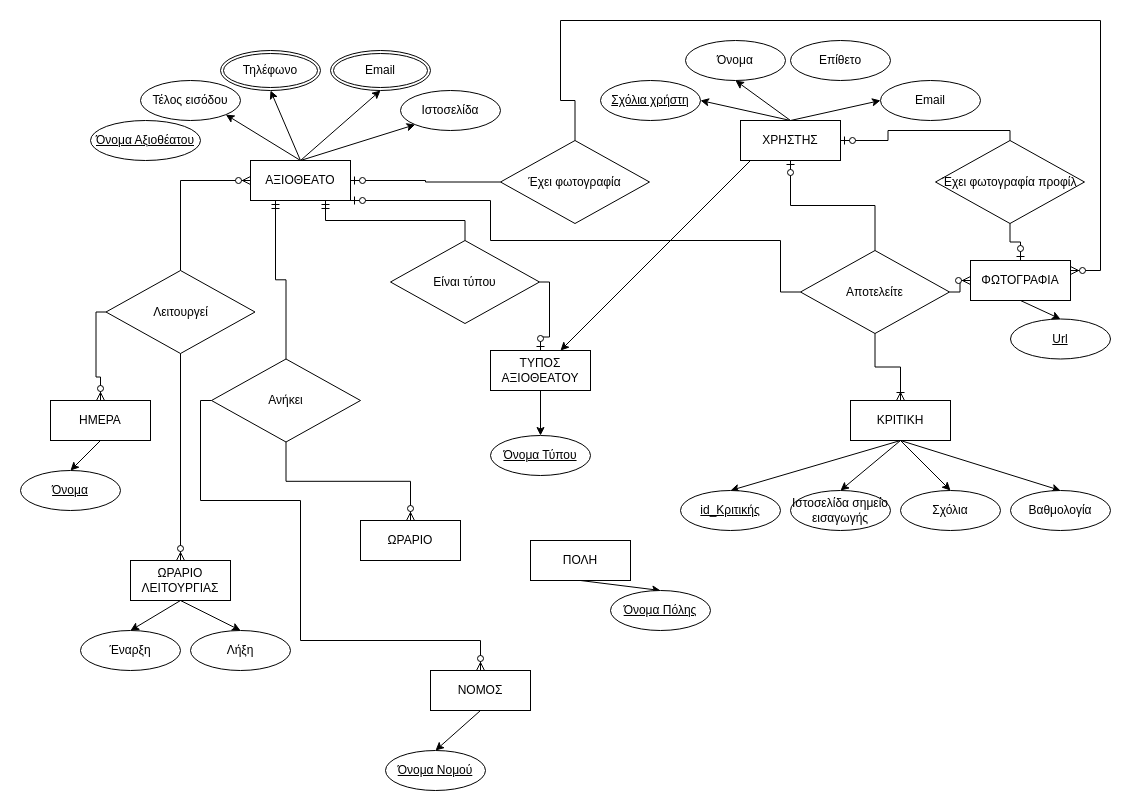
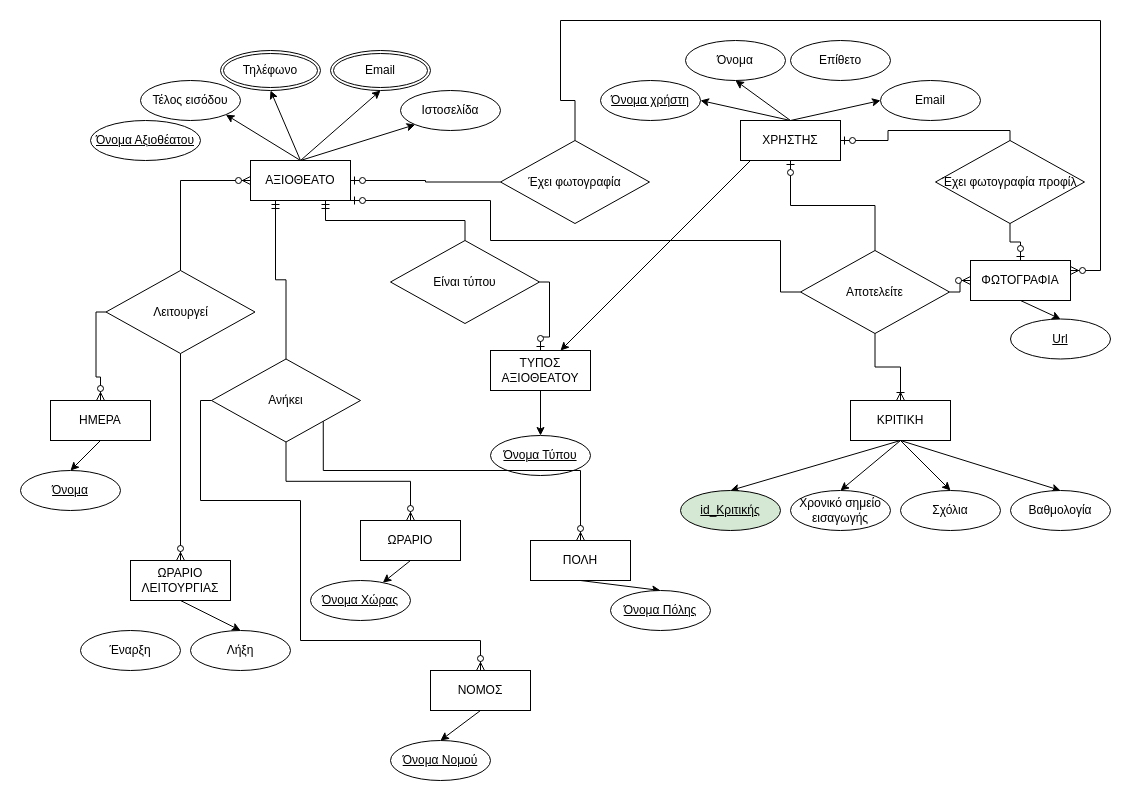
  <mxCell id="0" />
  <mxCell id="1" parent="0" />
  <mxCell id="2" style="rounded=0;orthogonalLoop=1;jettySize=auto;html=1;exitX=0.5;exitY=1;exitDx=0;exitDy=0;entryX=0.5;entryY=0;entryDx=0;entryDy=0;" parent="1" source="3" target="32" edge="1"><mxGeometry relative="1" as="geometry" /></mxCell>
  <mxCell id="3" value="ΗΜΕΡΑ" style="whiteSpace=wrap;html=1;align=center;" parent="1" vertex="1"><mxGeometry x="50" y="400" width="100" height="40" as="geometry" /></mxCell>
- <mxCell id="4" style="rounded=0;orthogonalLoop=1;jettySize=auto;html=1;exitX=0.5;exitY=1;exitDx=0;exitDy=0;entryX=0.5;entryY=0;entryDx=0;entryDy=0;" parent="1" source="6" target="33" edge="1"><mxGeometry relative="1" as="geometry" /></mxCell>
  <mxCell id="5" style="rounded=0;orthogonalLoop=1;jettySize=auto;html=1;exitX=0.5;exitY=1;exitDx=0;exitDy=0;entryX=0.5;entryY=0;entryDx=0;entryDy=0;" parent="1" source="6" target="34" edge="1"><mxGeometry relative="1" as="geometry" /></mxCell>
  <mxCell id="6" value="ΩΡΑΡΙΟ ΛΕΙΤΟΥΡΓΙΑΣ" style="whiteSpace=wrap;html=1;align=center;" parent="1" vertex="1"><mxGeometry x="130" y="560" width="100" height="40" as="geometry" /></mxCell>
  <mxCell id="7" value="" style="rounded=0;orthogonalLoop=1;jettySize=auto;html=1;entryX=0.5;entryY=0;entryDx=0;entryDy=0;" parent="1" source="8" target="35" edge="1"><mxGeometry relative="1" as="geometry" /></mxCell>
  <mxCell id="8" value="ΤΥΠΟΣ ΑΞΙΟΘΕΑΤΟΥ" style="whiteSpace=wrap;html=1;align=center;" parent="1" vertex="1"><mxGeometry x="490" y="350" width="100" height="40" as="geometry" /></mxCell>
  <mxCell id="9" style="rounded=0;orthogonalLoop=1;jettySize=auto;html=1;exitX=0.5;exitY=1;exitDx=0;exitDy=0;entryX=0.5;entryY=0;entryDx=0;entryDy=0;" parent="1" source="10" target="39" edge="1"><mxGeometry relative="1" as="geometry" /></mxCell>
  <mxCell id="10" value="ΝΟΜΟΣ" style="whiteSpace=wrap;html=1;align=center;" parent="1" vertex="1"><mxGeometry x="430" y="670" width="100" height="40" as="geometry" /></mxCell>
+ <mxCell id="11" style="rounded=0;orthogonalLoop=1;jettySize=auto;html=1;exitX=0.5;exitY=1;exitDx=0;exitDy=0;" parent="1" source="12" target="38" edge="1"><mxGeometry relative="1" as="geometry" /></mxCell>
  <mxCell id="12" value="ΩΡΑΡΙΟ" style="whiteSpace=wrap;html=1;align=center;" parent="1" vertex="1"><mxGeometry x="360" y="520" width="100" height="40" as="geometry" /></mxCell>
  <mxCell id="13" style="rounded=0;orthogonalLoop=1;jettySize=auto;html=1;exitX=0.5;exitY=1;exitDx=0;exitDy=0;entryX=0.5;entryY=0;entryDx=0;entryDy=0;" parent="1" source="14" target="37" edge="1"><mxGeometry relative="1" as="geometry" /></mxCell>
  <mxCell id="14" value="ΠΟΛΗ" style="whiteSpace=wrap;html=1;align=center;" parent="1" vertex="1"><mxGeometry x="530" y="540" width="100" height="40" as="geometry" /></mxCell>
  <mxCell id="15" style="rounded=0;orthogonalLoop=1;jettySize=auto;html=1;exitX=0.5;exitY=1;exitDx=0;exitDy=0;entryX=0.5;entryY=0;entryDx=0;entryDy=0;" parent="1" source="19" target="36" edge="1"><mxGeometry relative="1" as="geometry" /></mxCell>
  <mxCell id="16" style="rounded=0;orthogonalLoop=1;jettySize=auto;html=1;exitX=0.5;exitY=1;exitDx=0;exitDy=0;entryX=0.5;entryY=0;entryDx=0;entryDy=0;" parent="1" source="19" target="40" edge="1"><mxGeometry relative="1" as="geometry"><mxPoint x="845" y="490" as="targetPoint" /></mxGeometry></mxCell>
  <mxCell id="17" style="rounded=0;orthogonalLoop=1;jettySize=auto;html=1;exitX=0.5;exitY=1;exitDx=0;exitDy=0;entryX=0.5;entryY=0;entryDx=0;entryDy=0;" parent="1" source="19" target="41" edge="1"><mxGeometry relative="1" as="geometry" /></mxCell>
  <mxCell id="18" style="rounded=0;orthogonalLoop=1;jettySize=auto;html=1;exitX=0.5;exitY=1;exitDx=0;exitDy=0;entryX=0.5;entryY=0;entryDx=0;entryDy=0;" parent="1" source="19" target="42" edge="1"><mxGeometry relative="1" as="geometry" /></mxCell>
  <mxCell id="19" value="ΚΡΙΤΙΚΗ" style="whiteSpace=wrap;html=1;align=center;" parent="1" vertex="1"><mxGeometry x="850" y="400" width="100" height="40" as="geometry" /></mxCell>
  <mxCell id="20" style="rounded=0;orthogonalLoop=1;jettySize=auto;html=1;exitX=0.5;exitY=0;exitDx=0;exitDy=0;entryX=1;entryY=0.5;entryDx=0;entryDy=0;" parent="1" source="24" target="43" edge="1"><mxGeometry relative="1" as="geometry" /></mxCell>
  <mxCell id="21" style="rounded=0;orthogonalLoop=1;jettySize=auto;html=1;exitX=0.5;exitY=0;exitDx=0;exitDy=0;entryX=0.5;entryY=1;entryDx=0;entryDy=0;" parent="1" source="24" target="45" edge="1"><mxGeometry relative="1" as="geometry" /></mxCell>
  <mxCell id="22" style="rounded=0;orthogonalLoop=1;jettySize=auto;html=1;exitX=0.5;exitY=0;exitDx=0;exitDy=0;" parent="1" source="24" target="8" edge="1"><mxGeometry relative="1" as="geometry" /></mxCell>
  <mxCell id="23" style="rounded=0;orthogonalLoop=1;jettySize=auto;html=1;exitX=0.5;exitY=0;exitDx=0;exitDy=0;entryX=0;entryY=0.5;entryDx=0;entryDy=0;" parent="1" source="24" target="46" edge="1"><mxGeometry relative="1" as="geometry" /></mxCell>
  <mxCell id="24" value="ΧΡΗΣΤΗΣ" style="whiteSpace=wrap;html=1;align=center;" parent="1" vertex="1"><mxGeometry x="740" y="120" width="100" height="40" as="geometry" /></mxCell>
  <mxCell id="25" style="rounded=0;orthogonalLoop=1;jettySize=auto;html=1;exitX=0.5;exitY=1;exitDx=0;exitDy=0;entryX=0.5;entryY=0;entryDx=0;entryDy=0;" parent="1" source="26" target="47" edge="1"><mxGeometry relative="1" as="geometry" /></mxCell>
  <mxCell id="26" value="ΦΩΤΟΓΡΑΦΙΑ" style="whiteSpace=wrap;html=1;align=center;" parent="1" vertex="1"><mxGeometry x="970" y="260" width="100" height="40" as="geometry" /></mxCell>
  <mxCell id="27" style="rounded=0;orthogonalLoop=1;jettySize=auto;html=1;exitX=0.5;exitY=0;exitDx=0;exitDy=0;entryX=1;entryY=1;entryDx=0;entryDy=0;" parent="1" source="31" target="50" edge="1"><mxGeometry relative="1" as="geometry" /></mxCell>
  <mxCell id="28" style="rounded=0;orthogonalLoop=1;jettySize=auto;html=1;exitX=0.5;exitY=0;exitDx=0;exitDy=0;entryX=0.5;entryY=1;entryDx=0;entryDy=0;" parent="1" source="31" target="51" edge="1"><mxGeometry relative="1" as="geometry" /></mxCell>
  <mxCell id="29" style="rounded=0;orthogonalLoop=1;jettySize=auto;html=1;exitX=0.5;exitY=0;exitDx=0;exitDy=0;entryX=0.5;entryY=1;entryDx=0;entryDy=0;" parent="1" source="31" target="52" edge="1"><mxGeometry relative="1" as="geometry" /></mxCell>
  <mxCell id="30" style="rounded=0;orthogonalLoop=1;jettySize=auto;html=1;exitX=0.5;exitY=0;exitDx=0;exitDy=0;entryX=0;entryY=1;entryDx=0;entryDy=0;" parent="1" source="31" target="53" edge="1"><mxGeometry relative="1" as="geometry" /></mxCell>
  <mxCell id="31" value="ΑΞΙΟΘΕΑΤΟ" style="whiteSpace=wrap;html=1;align=center;" parent="1" vertex="1"><mxGeometry x="250" width="100" height="40" as="geometry" y="160" /></mxCell>
  <mxCell id="32" value="Όνομα" style="ellipse;whiteSpace=wrap;html=1;align=center;fontStyle=4;" parent="1" vertex="1"><mxGeometry x="20" y="470" width="100" height="40" as="geometry" /></mxCell>
  <mxCell id="33" value="Έναρξη" style="ellipse;whiteSpace=wrap;html=1;align=center;" parent="1" vertex="1"><mxGeometry x="80" y="630" width="100" height="40" as="geometry" /></mxCell>
  <mxCell id="34" value="Λήξη" style="ellipse;whiteSpace=wrap;html=1;align=center;" parent="1" vertex="1"><mxGeometry x="190" y="630" width="100" height="40" as="geometry" /></mxCell>
  <mxCell id="35" value="Όνομα Τύπου" style="ellipse;whiteSpace=wrap;html=1;align=center;fontStyle=4;" parent="1" vertex="1"><mxGeometry x="490" y="435" width="100" height="40" as="geometry" /></mxCell>
- <mxCell id="36" value="id_Κριτικής" style="ellipse;whiteSpace=wrap;html=1;align=center;fontStyle=4;" parent="1" vertex="1"><mxGeometry x="680" y="490" width="100" height="40" as="geometry" /></mxCell>
+ <mxCell id="36" value="id_Κριτικής" style="ellipse;whiteSpace=wrap;html=1;align=center;fontStyle=4;fillColor=#d5e8d4;" parent="1" vertex="1"><mxGeometry x="680" y="490" width="100" height="40" as="geometry" /></mxCell>
  <mxCell id="37" value="Όνομα Πόλης" style="ellipse;whiteSpace=wrap;html=1;align=center;fontStyle=4;" parent="1" vertex="1"><mxGeometry x="610" y="590" width="100" height="40" as="geometry" /></mxCell>
- <mxCell id="39" value="Όνομα Νομού" style="ellipse;whiteSpace=wrap;html=1;align=center;fontStyle=4;" parent="1" vertex="1"><mxGeometry x="385" y="750" width="100" height="40" as="geometry" /></mxCell>
- <mxCell id="40" value="Ιστοσελίδα σημείο εισαγωγής" style="ellipse;whiteSpace=wrap;html=1;align=center;" parent="1" vertex="1"><mxGeometry x="790" y="490" width="100" height="40" as="geometry" /></mxCell>
+ <mxCell id="38" value="Όνομα Χώρας" style="ellipse;whiteSpace=wrap;html=1;align=center;fontStyle=4;" parent="1" vertex="1"><mxGeometry y="580" width="100" height="40" as="geometry" x="310" /></mxCell>
+ <mxCell id="39" value="Όνομα Νομού" style="ellipse;whiteSpace=wrap;html=1;align=center;fontStyle=4;" parent="1" vertex="1"><mxGeometry x="390" y="740" width="100" height="40" as="geometry" /></mxCell>
+ <mxCell id="40" value="Χρονικό σημείο εισαγωγής" style="ellipse;whiteSpace=wrap;html=1;align=center;" parent="1" vertex="1"><mxGeometry x="790" y="490" width="100" height="40" as="geometry" /></mxCell>
  <mxCell id="41" value="Σχόλια" style="ellipse;whiteSpace=wrap;html=1;align=center;" parent="1" vertex="1"><mxGeometry x="900" y="490" width="100" height="40" as="geometry" /></mxCell>
  <mxCell id="42" value="Βαθμολογία" style="ellipse;whiteSpace=wrap;html=1;align=center;" parent="1" vertex="1"><mxGeometry x="1010" y="490" width="100" height="40" as="geometry" /></mxCell>
- <mxCell id="43" value="Σχόλια χρήστη" style="ellipse;whiteSpace=wrap;html=1;align=center;fontStyle=4;" parent="1" vertex="1"><mxGeometry x="600" y="80" width="100" height="40" as="geometry" /></mxCell>
+ <mxCell id="43" value="Όνομα χρήστη" style="ellipse;whiteSpace=wrap;html=1;align=center;fontStyle=4;" parent="1" vertex="1"><mxGeometry x="600" y="80" width="100" height="40" as="geometry" /></mxCell>
  <mxCell id="44" value="Επίθετο" style="ellipse;whiteSpace=wrap;html=1;align=center;" parent="1" vertex="1"><mxGeometry x="790" y="40" width="100" height="40" as="geometry" /></mxCell>
  <mxCell id="45" value="Όνομα" style="ellipse;whiteSpace=wrap;html=1;align=center;" parent="1" vertex="1"><mxGeometry x="685" y="40" width="100" height="40" as="geometry" /></mxCell>
  <mxCell id="46" value="Email" style="ellipse;whiteSpace=wrap;html=1;align=center;" parent="1" vertex="1"><mxGeometry x="880" y="80" width="100" height="40" as="geometry" /></mxCell>
  <mxCell id="47" value="Url" style="ellipse;whiteSpace=wrap;html=1;align=center;fontStyle=4;" parent="1" vertex="1"><mxGeometry x="1010" y="318.5" width="100" height="40" as="geometry" /></mxCell>
  <mxCell id="48" value="Έχει φωτογραφία προφίλ" style="shape=rhombus;perimeter=rhombusPerimeter;whiteSpace=wrap;html=1;align=center;" parent="1" vertex="1"><mxGeometry x="935" y="140" width="149" height="83" as="geometry" /></mxCell>
  <mxCell id="49" value="Όνομα Αξιοθέατου" style="ellipse;whiteSpace=wrap;html=1;align=center;fontStyle=4;" parent="1" vertex="1"><mxGeometry x="90" y="120" width="110" height="40" as="geometry" /></mxCell>
  <mxCell id="50" value="Τέλος εισόδου" style="ellipse;whiteSpace=wrap;html=1;align=center;" parent="1" vertex="1"><mxGeometry x="140" y="80" width="100" height="40" as="geometry" /></mxCell>
  <mxCell id="51" value="Τηλέφωνο" style="ellipse;shape=doubleEllipse;margin=3;whiteSpace=wrap;html=1;align=center;" parent="1" vertex="1"><mxGeometry x="220" y="50" width="100" height="40" as="geometry" /></mxCell>
  <mxCell id="52" value="Email" style="ellipse;shape=doubleEllipse;margin=3;whiteSpace=wrap;html=1;align=center;" parent="1" vertex="1"><mxGeometry x="330" y="50" width="100" height="40" as="geometry" /></mxCell>
  <mxCell id="53" value="Ιστοσελίδα" style="ellipse;whiteSpace=wrap;html=1;align=center;" parent="1" vertex="1"><mxGeometry x="400" y="90" width="100" height="40" as="geometry" /></mxCell>
  <mxCell id="54" value="Λειτουργεί" style="shape=rhombus;perimeter=rhombusPerimeter;whiteSpace=wrap;html=1;align=center;" parent="1" vertex="1"><mxGeometry x="105.5" y="270" width="149" height="83" as="geometry" /></mxCell>
  <mxCell id="55" value="Είναι τύπου" style="shape=rhombus;perimeter=rhombusPerimeter;whiteSpace=wrap;html=1;align=center;" parent="1" vertex="1"><mxGeometry x="390" y="240" width="149" height="83" as="geometry" /></mxCell>
  <mxCell id="56" value="Αποτελείτε" style="shape=rhombus;perimeter=rhombusPerimeter;whiteSpace=wrap;html=1;align=center;" parent="1" vertex="1"><mxGeometry x="800" y="250" width="149" height="83" as="geometry" /></mxCell>
  <mxCell id="57" value="Έχει φωτογραφία" style="shape=rhombus;perimeter=rhombusPerimeter;whiteSpace=wrap;html=1;align=center;aspect=fixed;" parent="1" vertex="1"><mxGeometry x="500" y="140" width="149" height="83" as="geometry" /></mxCell>
  <mxCell id="58" value="Ανήκει" style="shape=rhombus;perimeter=rhombusPerimeter;whiteSpace=wrap;html=1;align=center;" parent="1" vertex="1"><mxGeometry x="211" y="358.5" width="149" height="83" as="geometry" /></mxCell>
  <mxCell id="59" value="" style="fontSize=12;html=1;endArrow=ERzeroToMany;endFill=1;rounded=0;entryX=0;entryY=0.5;entryDx=0;entryDy=0;exitX=0.5;exitY=0;exitDx=0;exitDy=0;" parent="1" source="54" target="31" edge="1"><mxGeometry width="100" height="100" relative="1" as="geometry"><mxPoint x="240" y="360" as="sourcePoint" /><mxPoint x="340" y="260" as="targetPoint" /><Array as="points"><mxPoint x="180" y="180" /></Array></mxGeometry></mxCell>
  <mxCell id="60" value="" style="edgeStyle=orthogonalEdgeStyle;fontSize=12;html=1;endArrow=ERzeroToMany;endFill=1;rounded=0;entryX=0;entryY=0.5;entryDx=0;entryDy=0;exitX=1;exitY=0.5;exitDx=0;exitDy=0;" parent="1" source="56" target="26" edge="1"><mxGeometry width="100" height="100" relative="1" as="geometry"><mxPoint x="690" y="310" as="sourcePoint" /><mxPoint x="910" y="410" as="targetPoint" /></mxGeometry></mxCell>
  <mxCell id="61" value="" style="edgeStyle=orthogonalEdgeStyle;fontSize=12;html=1;endArrow=ERoneToMany;rounded=0;entryX=0.5;entryY=0;entryDx=0;entryDy=0;exitX=0.5;exitY=1;exitDx=0;exitDy=0;" parent="1" source="56" target="19" edge="1"><mxGeometry width="100" height="100" relative="1" as="geometry"><mxPoint x="680" y="300" as="sourcePoint" /><mxPoint x="780" y="200" as="targetPoint" /></mxGeometry></mxCell>
  <mxCell id="62" value="" style="edgeStyle=orthogonalEdgeStyle;fontSize=12;html=1;endArrow=ERzeroToOne;endFill=1;rounded=0;entryX=0.5;entryY=1;entryDx=0;entryDy=0;exitX=0.5;exitY=0;exitDx=0;exitDy=0;" parent="1" source="56" target="24" edge="1"><mxGeometry width="100" height="100" relative="1" as="geometry"><mxPoint x="680" y="300" as="sourcePoint" /><mxPoint x="780" y="200" as="targetPoint" /></mxGeometry></mxCell>
  <mxCell id="63" value="" style="edgeStyle=orthogonalEdgeStyle;fontSize=12;html=1;endArrow=ERzeroToOne;endFill=1;rounded=0;entryX=1;entryY=0.5;entryDx=0;entryDy=0;exitX=0.5;exitY=0;exitDx=0;exitDy=0;" parent="1" source="48" target="24" edge="1"><mxGeometry width="100" height="100" relative="1" as="geometry"><mxPoint x="870" y="280" as="sourcePoint" /><mxPoint x="800" y="170" as="targetPoint" /></mxGeometry></mxCell>
  <mxCell id="64" value="" style="edgeStyle=orthogonalEdgeStyle;fontSize=12;html=1;endArrow=ERzeroToOne;endFill=1;rounded=0;entryX=1;entryY=0.5;entryDx=0;entryDy=0;exitX=0;exitY=0.5;exitDx=0;exitDy=0;" parent="1" source="57" target="31" edge="1"><mxGeometry width="100" height="100" relative="1" as="geometry"><mxPoint x="870" y="280" as="sourcePoint" /><mxPoint x="800" y="170" as="targetPoint" /></mxGeometry></mxCell>
  <mxCell id="65" value="" style="edgeStyle=orthogonalEdgeStyle;fontSize=12;html=1;endArrow=ERzeroToMany;endFill=1;rounded=0;entryX=1;entryY=0.25;entryDx=0;entryDy=0;exitX=0.5;exitY=0;exitDx=0;exitDy=0;" parent="1" source="57" target="26" edge="1"><mxGeometry width="100" height="100" relative="1" as="geometry"><mxPoint x="680" y="300" as="sourcePoint" /><mxPoint x="780" y="200" as="targetPoint" /><Array as="points"><mxPoint x="575" y="100" /><mxPoint x="560" y="100" /><mxPoint x="560" y="20" /><mxPoint x="1100" y="20" /><mxPoint x="1100" y="270" /></Array></mxGeometry></mxCell>
  <mxCell id="66" value="" style="edgeStyle=orthogonalEdgeStyle;fontSize=12;html=1;endArrow=ERmandOne;rounded=0;entryX=0.75;entryY=1;entryDx=0;entryDy=0;exitX=0.5;exitY=0;exitDx=0;exitDy=0;" parent="1" source="55" target="31" edge="1"><mxGeometry width="100" height="100" relative="1" as="geometry"><mxPoint x="680" y="300" as="sourcePoint" /><mxPoint x="780" y="200" as="targetPoint" /></mxGeometry></mxCell>
  <mxCell id="67" value="" style="edgeStyle=orthogonalEdgeStyle;fontSize=12;html=1;endArrow=ERzeroToOne;endFill=1;rounded=0;entryX=0.5;entryY=0;entryDx=0;entryDy=0;exitX=1;exitY=0.5;exitDx=0;exitDy=0;" parent="1" source="55" target="8" edge="1"><mxGeometry width="100" height="100" relative="1" as="geometry"><mxPoint x="680" y="300" as="sourcePoint" /><mxPoint x="780" y="200" as="targetPoint" /></mxGeometry></mxCell>
  <mxCell id="68" value="" style="edgeStyle=orthogonalEdgeStyle;fontSize=12;html=1;endArrow=ERzeroToOne;endFill=1;rounded=0;entryX=0.5;entryY=0;entryDx=0;entryDy=0;exitX=0.5;exitY=1;exitDx=0;exitDy=0;" parent="1" source="48" target="26" edge="1"><mxGeometry width="100" height="100" relative="1" as="geometry"><mxPoint x="1003" y="150" as="sourcePoint" /><mxPoint x="850" y="150" as="targetPoint" /></mxGeometry></mxCell>
  <mxCell id="69" value="" style="edgeStyle=orthogonalEdgeStyle;fontSize=12;html=1;endArrow=ERzeroToMany;endFill=1;rounded=0;entryX=0.5;entryY=0;entryDx=0;entryDy=0;exitX=0.5;exitY=1;exitDx=0;exitDy=0;" parent="1" source="58" target="12" edge="1"><mxGeometry width="100" height="100" relative="1" as="geometry"><mxPoint x="400" y="620" as="sourcePoint" /><mxPoint x="500" y="520" as="targetPoint" /></mxGeometry></mxCell>
+ <mxCell id="70" value="" style="edgeStyle=orthogonalEdgeStyle;fontSize=12;html=1;endArrow=ERzeroToMany;endFill=1;rounded=0;entryX=0.5;entryY=0;entryDx=0;entryDy=0;exitX=1;exitY=1;exitDx=0;exitDy=0;" parent="1" source="58" target="14" edge="1"><mxGeometry width="100" height="100" relative="1" as="geometry"><mxPoint x="290" y="460" as="sourcePoint" /><mxPoint x="420" y="530" as="targetPoint" /><Array as="points"><mxPoint x="323" y="470" /><mxPoint x="580" y="470" /></Array></mxGeometry></mxCell>
  <mxCell id="71" value="" style="edgeStyle=orthogonalEdgeStyle;fontSize=12;html=1;endArrow=ERzeroToMany;endFill=1;rounded=0;entryX=0.5;entryY=0;entryDx=0;entryDy=0;exitX=0;exitY=0.5;exitDx=0;exitDy=0;" parent="1" source="58" target="10" edge="1"><mxGeometry width="100" height="100" relative="1" as="geometry"><mxPoint x="300" y="470" as="sourcePoint" /><mxPoint x="430" y="540" as="targetPoint" /><Array as="points"><mxPoint x="200" y="400" /><mxPoint x="200" y="500" /><mxPoint x="300" y="500" /><mxPoint x="300" y="640" /><mxPoint x="480" y="640" /></Array></mxGeometry></mxCell>
  <mxCell id="72" value="" style="edgeStyle=orthogonalEdgeStyle;fontSize=12;html=1;endArrow=ERmandOne;rounded=0;entryX=0.25;entryY=1;entryDx=0;entryDy=0;exitX=0.5;exitY=0;exitDx=0;exitDy=0;" parent="1" source="58" target="31" edge="1"><mxGeometry width="100" height="100" relative="1" as="geometry"><mxPoint x="400" y="620" as="sourcePoint" /><mxPoint x="500" y="520" as="targetPoint" /></mxGeometry></mxCell>
  <mxCell id="73" value="" style="fontSize=12;html=1;endArrow=ERzeroToMany;endFill=1;rounded=0;entryX=0.5;entryY=0;entryDx=0;entryDy=0;exitX=0;exitY=0.5;exitDx=0;exitDy=0;edgeStyle=orthogonalEdgeStyle;" parent="1" source="54" target="3" edge="1"><mxGeometry width="100" height="100" relative="1" as="geometry"><mxPoint x="190" y="300" as="sourcePoint" /><mxPoint x="260" y="190" as="targetPoint" /></mxGeometry></mxCell>
  <mxCell id="74" value="" style="fontSize=12;html=1;endArrow=ERzeroToMany;endFill=1;rounded=0;entryX=0.5;entryY=0;entryDx=0;entryDy=0;exitX=0.5;exitY=1;exitDx=0;exitDy=0;edgeStyle=orthogonalEdgeStyle;" parent="1" source="54" target="6" edge="1"><mxGeometry width="100" height="100" relative="1" as="geometry"><mxPoint x="130" y="330" as="sourcePoint" /><mxPoint x="110" y="410" as="targetPoint" /></mxGeometry></mxCell>
  <mxCell id="75" value="" style="edgeStyle=orthogonalEdgeStyle;fontSize=12;html=1;endArrow=ERzeroToOne;endFill=1;rounded=0;entryX=1;entryY=1;entryDx=0;entryDy=0;exitX=0;exitY=0.5;exitDx=0;exitDy=0;" parent="1" source="56" target="31" edge="1"><mxGeometry width="100" height="100" relative="1" as="geometry"><mxPoint x="510" y="202" as="sourcePoint" /><mxPoint x="360" y="190" as="targetPoint" /><Array as="points"><mxPoint x="780" y="292" /><mxPoint x="780" y="240" /><mxPoint x="490" y="240" /><mxPoint x="490" y="200" /></Array></mxGeometry></mxCell>
